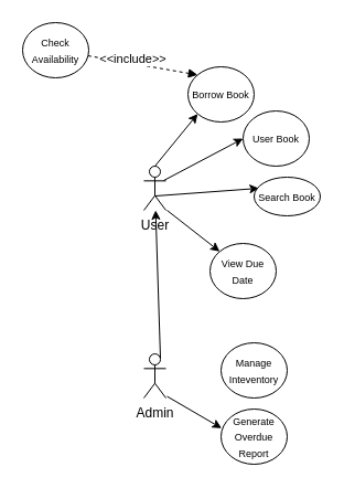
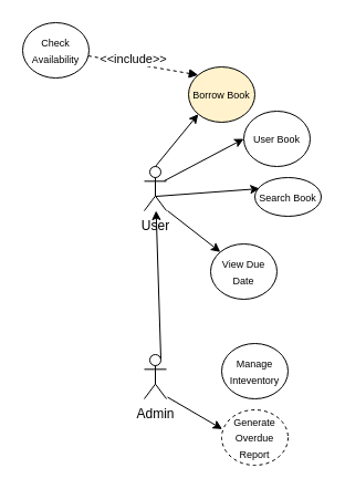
  <mxCell id="0" />
  <mxCell id="1" parent="0" />
  <mxCell id="2" value="User" style="shape=umlActor;verticalLabelPosition=bottom;verticalAlign=top;html=1;outlineConnect=0;" vertex="1" parent="1"><mxGeometry x="130" y="150" width="20" height="40" as="geometry" /></mxCell>
  <mxCell id="3" value="Admin" style="shape=umlActor;verticalLabelPosition=bottom;verticalAlign=top;html=1;outlineConnect=0;" vertex="1" parent="1"><mxGeometry x="130" y="320" width="20" height="40" as="geometry" /></mxCell>
- <mxCell id="4" value="&lt;font style=&quot;font-size: 9px;&quot;&gt;Borrow Book&lt;/font&gt;" style="ellipse;whiteSpace=wrap;html=1;" vertex="1" parent="1"><mxGeometry x="170" y="60" width="60" height="50" as="geometry" /></mxCell>
+ <mxCell id="4" value="&lt;font style=&quot;font-size: 9px;&quot;&gt;Borrow Book&lt;/font&gt;" style="ellipse;whiteSpace=wrap;html=1;fillColor=#fff2cc;" vertex="1" parent="1"><mxGeometry x="170" y="60" width="60" height="50" as="geometry" /></mxCell>
  <mxCell id="5" value="&lt;font style=&quot;font-size: 9px;&quot;&gt;User Book&lt;/font&gt;" style="ellipse;whiteSpace=wrap;html=1;" vertex="1" parent="1"><mxGeometry x="220" y="100" width="60" height="50" as="geometry" /></mxCell>
  <mxCell id="6" value="&lt;font style=&quot;font-size: 9px;&quot;&gt;Search Book&lt;/font&gt;" style="ellipse;whiteSpace=wrap;html=1;" vertex="1" parent="1"><mxGeometry x="230" y="160" width="60" height="35" as="geometry" /></mxCell>
  <mxCell id="7" value="&lt;font style=&quot;font-size: 9px;&quot;&gt;View Due Date&lt;/font&gt;" style="ellipse;whiteSpace=wrap;html=1;" vertex="1" parent="1"><mxGeometry x="190" y="220" width="60" height="50" as="geometry" /></mxCell>
  <mxCell id="8" value="&lt;font style=&quot;font-size: 9px;&quot;&gt;Manage Inteventory&lt;/font&gt;" style="ellipse;whiteSpace=wrap;html=1;" vertex="1" parent="1"><mxGeometry x="200" y="310" width="60" height="50" as="geometry" /></mxCell>
- <mxCell id="9" value="&lt;font style=&quot;font-size: 9px;&quot;&gt;Generate Overdue Report&lt;/font&gt;" style="ellipse;whiteSpace=wrap;html=1;" vertex="1" parent="1"><mxGeometry x="200" y="370" width="60" height="50" as="geometry" /></mxCell>
+ <mxCell id="9" value="&lt;font style=&quot;font-size: 9px;&quot;&gt;Generate Overdue Report&lt;/font&gt;" style="ellipse;whiteSpace=wrap;html=1;dashed=1;" vertex="1" parent="1"><mxGeometry x="200" y="370" width="60" height="50" as="geometry" /></mxCell>
  <mxCell id="10" value="" style="endArrow=classic;html=1;rounded=0;entryX=0;entryY=1;entryDx=0;entryDy=0;" edge="1" parent="1" target="4"><mxGeometry width="50" height="50" relative="1" as="geometry"><mxPoint x="140" y="150" as="sourcePoint" /><mxPoint x="190" y="100" as="targetPoint" /></mxGeometry></mxCell>
  <mxCell id="11" value="" style="endArrow=classic;html=1;rounded=0;entryX=0;entryY=0.5;entryDx=0;entryDy=0;" edge="1" parent="1" target="5"><mxGeometry width="50" height="50" relative="1" as="geometry"><mxPoint x="148" y="163" as="sourcePoint" /><mxPoint x="218" y="128" as="targetPoint" /><Array as="points" /></mxGeometry></mxCell>
  <mxCell id="12" value="" style="endArrow=classic;html=1;rounded=0;entryX=0.072;entryY=0.287;entryDx=0;entryDy=0;entryPerimeter=0;" edge="1" parent="1" target="6"><mxGeometry width="50" height="50" relative="1" as="geometry"><mxPoint x="140.5" y="177" as="sourcePoint" /><mxPoint x="179.5" y="130" as="targetPoint" /></mxGeometry></mxCell>
  <mxCell id="13" value="" style="endArrow=classic;html=1;rounded=0;entryX=0;entryY=0;entryDx=0;entryDy=0;" edge="1" parent="1" target="7"><mxGeometry width="50" height="50" relative="1" as="geometry"><mxPoint x="151" y="190" as="sourcePoint" /><mxPoint x="190" y="143" as="targetPoint" /></mxGeometry></mxCell>
  <mxCell id="14" value="" style="endArrow=classic;html=1;rounded=0;exitX=0.75;exitY=0.1;exitDx=0;exitDy=0;exitPerimeter=0;" edge="1" parent="1" source="3" target="2"><mxGeometry width="50" height="50" relative="1" as="geometry"><mxPoint x="150" y="327" as="sourcePoint" /><mxPoint x="179" y="280" as="targetPoint" /></mxGeometry></mxCell>
  <mxCell id="15" value="" style="endArrow=classic;html=1;rounded=0;entryX=0.009;entryY=0.347;entryDx=0;entryDy=0;entryPerimeter=0;" edge="1" parent="1" target="9"><mxGeometry width="50" height="50" relative="1" as="geometry"><mxPoint x="151" y="358.5" as="sourcePoint" /><mxPoint x="190" y="311.5" as="targetPoint" /></mxGeometry></mxCell>
  <mxCell id="16" value="&lt;font style=&quot;font-size: 9px;&quot;&gt;Check Availability&lt;/font&gt;" style="ellipse;whiteSpace=wrap;html=1;" vertex="1" parent="1"><mxGeometry x="20" y="20" width="60" height="50" as="geometry" /></mxCell>
  <mxCell id="17" value="" style="endArrow=block;dashed=1;html=1;rounded=0;entryX=0;entryY=0;entryDx=0;entryDy=0;" edge="1" parent="1" source="16" target="4"><mxGeometry width="50" height="50" relative="1" as="geometry"><mxPoint x="189.289" y="95" as="sourcePoint" /><mxPoint x="189.289" y="45" as="targetPoint" /></mxGeometry></mxCell>
  <mxCell id="18" value="&amp;lt;&amp;lt;include&amp;gt;&amp;gt;" style="edgeLabel;html=1;align=center;verticalAlign=middle;resizable=0;points=[];" vertex="1" connectable="0" parent="17"><mxGeometry x="-0.205" y="4" relative="1" as="geometry"><mxPoint as="offset" /></mxGeometry></mxCell>
